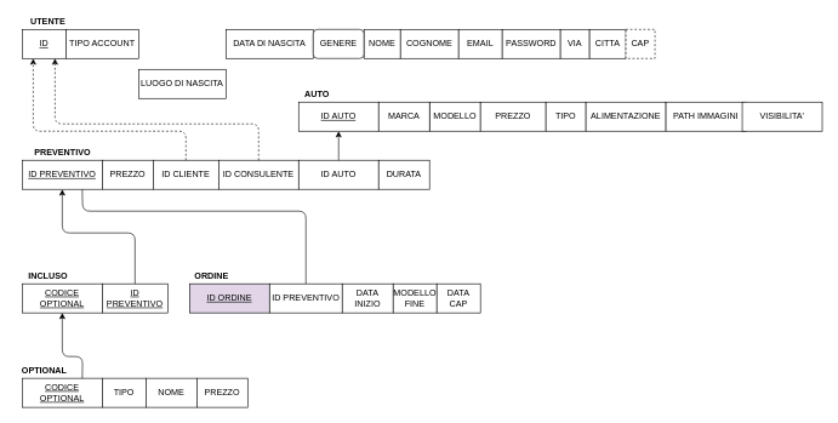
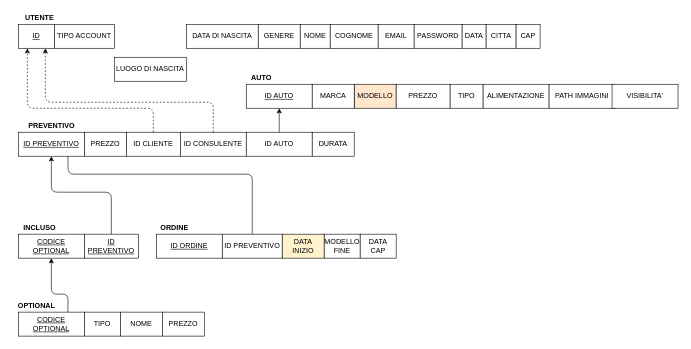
  <mxCell id="0" />
  <mxCell id="1" parent="0" />
  <mxCell id="2" value="&lt;u&gt;ID&lt;/u&gt;" style="rounded=0;whiteSpace=wrap;html=1;" parent="1" vertex="1"><mxGeometry x="30" y="40" width="60" height="40" as="geometry" /></mxCell>
  <mxCell id="3" value="TIPO ACCOUNT" style="rounded=0;whiteSpace=wrap;html=1;" parent="1" vertex="1"><mxGeometry x="90" y="40" width="100" height="40" as="geometry" /></mxCell>
  <mxCell id="4" value="&lt;b&gt;UTENTE&lt;/b&gt;" style="text;html=1;align=center;verticalAlign=middle;resizable=0;points=[];;autosize=1;" parent="1" vertex="1"><mxGeometry x="35" y="20" width="60" height="20" as="geometry" /></mxCell>
  <mxCell id="5" value="LUOGO DI NASCITA" style="rounded=0;whiteSpace=wrap;html=1;" parent="1" vertex="1"><mxGeometry x="190" y="95" width="120" height="40" as="geometry" /></mxCell>
  <mxCell id="6" value="DATA DI NASCITA" style="rounded=0;whiteSpace=wrap;html=1;" parent="1" vertex="1"><mxGeometry x="310" y="40" width="120" height="40" as="geometry" /></mxCell>
- <mxCell id="7" value="GENERE" style="whiteSpace=wrap;html=1;rounded=1;" parent="1" vertex="1"><mxGeometry x="430" y="40" width="70" height="40" as="geometry" /></mxCell>
+ <mxCell id="7" value="GENERE" style="rounded=0;whiteSpace=wrap;html=1;" parent="1" vertex="1"><mxGeometry x="430" y="40" width="70" height="40" as="geometry" /></mxCell>
  <mxCell id="8" value="NOME" style="rounded=0;whiteSpace=wrap;html=1;" parent="1" vertex="1"><mxGeometry x="500" y="40" width="50" height="40" as="geometry" /></mxCell>
  <mxCell id="9" value="COGNOME" style="rounded=0;whiteSpace=wrap;html=1;" parent="1" vertex="1"><mxGeometry x="550" y="40" width="80" height="40" as="geometry" /></mxCell>
  <mxCell id="10" value="EMAIL" style="rounded=0;whiteSpace=wrap;html=1;" parent="1" vertex="1"><mxGeometry x="630" y="40" width="60" height="40" as="geometry" /></mxCell>
  <mxCell id="11" value="PASSWORD" style="rounded=0;whiteSpace=wrap;html=1;" parent="1" vertex="1"><mxGeometry x="690" y="40" width="80" height="40" as="geometry" /></mxCell>
- <mxCell id="12" value="VIA" style="rounded=0;whiteSpace=wrap;html=1;" parent="1" vertex="1"><mxGeometry x="770" y="40" width="40" height="40" as="geometry" /></mxCell>
+ <mxCell id="12" value="DATA" style="rounded=0;whiteSpace=wrap;html=1;" parent="1" vertex="1"><mxGeometry x="770" y="40" width="40" height="40" as="geometry" /></mxCell>
  <mxCell id="13" value="CITTA" style="rounded=0;whiteSpace=wrap;html=1;" parent="1" vertex="1"><mxGeometry x="810" y="40" width="50" height="40" as="geometry" /></mxCell>
- <mxCell id="14" value="CAP" style="rounded=0;whiteSpace=wrap;html=1;dashed=1;" parent="1" vertex="1"><mxGeometry x="860" y="40" width="40" height="40" as="geometry" /></mxCell>
+ <mxCell id="14" value="CAP" style="rounded=0;whiteSpace=wrap;html=1;" parent="1" vertex="1"><mxGeometry x="860" y="40" width="40" height="40" as="geometry" /></mxCell>
  <mxCell id="15" value="&lt;u&gt;ID PREVENTIVO&lt;/u&gt;" style="rounded=0;whiteSpace=wrap;html=1;" parent="1" vertex="1"><mxGeometry x="30" y="220" width="110" height="40" as="geometry" /></mxCell>
  <mxCell id="16" value="PREZZO" style="rounded=0;whiteSpace=wrap;html=1;" parent="1" vertex="1"><mxGeometry x="140" y="220" width="70" height="40" as="geometry" /></mxCell>
  <mxCell id="17" value="&lt;b&gt;PREVENTIVO&lt;/b&gt;" style="text;html=1;align=center;verticalAlign=middle;resizable=0;points=[];;autosize=1;" parent="1" vertex="1"><mxGeometry x="40" y="200" width="90" height="20" as="geometry" /></mxCell>
  <mxCell id="18" value="ID CLIENTE" style="rounded=0;whiteSpace=wrap;html=1;" parent="1" vertex="1"><mxGeometry x="210" y="220" width="90" height="40" as="geometry" /></mxCell>
  <mxCell id="19" value="ID CONSULENTE" style="rounded=0;whiteSpace=wrap;html=1;" parent="1" vertex="1"><mxGeometry x="300" y="220" width="110" height="40" as="geometry" /></mxCell>
  <mxCell id="20" value="ID AUTO" style="rounded=0;whiteSpace=wrap;html=1;" parent="1" vertex="1"><mxGeometry x="410" y="220" width="110" height="40" as="geometry" /></mxCell>
  <mxCell id="21" value="" style="endArrow=classic;html=1;fillColor=#000000;exitX=0.5;exitY=0;exitDx=0;exitDy=0;entryX=0.25;entryY=1;entryDx=0;entryDy=0;endFill=1;dashed=1;" parent="1" source="18" target="2" edge="1"><mxGeometry width="50" height="50" relative="1" as="geometry"><mxPoint x="260" y="200" as="sourcePoint" /><mxPoint x="310" y="150" as="targetPoint" /><Array as="points"><mxPoint x="255" y="180" /><mxPoint x="45" y="180" /></Array></mxGeometry></mxCell>
  <mxCell id="22" value="" style="endArrow=classic;html=1;fillColor=#000000;exitX=0.5;exitY=0;exitDx=0;exitDy=0;entryX=0.75;entryY=1;entryDx=0;entryDy=0;endFill=1;dashed=1;" parent="1" source="19" target="2" edge="1"><mxGeometry width="50" height="50" relative="1" as="geometry"><mxPoint x="270" y="190" as="sourcePoint" /><mxPoint x="320" y="140" as="targetPoint" /><Array as="points"><mxPoint x="355" y="170" /><mxPoint x="75" y="170" /></Array></mxGeometry></mxCell>
  <mxCell id="23" value="&lt;u&gt;ID AUTO&lt;/u&gt;" style="rounded=0;whiteSpace=wrap;html=1;" parent="1" vertex="1"><mxGeometry x="410" y="140" width="110" height="40" as="geometry" /></mxCell>
- <mxCell id="24" value="MODELLO" style="rounded=0;whiteSpace=wrap;html=1;" parent="1" vertex="1"><mxGeometry x="590" y="140" width="70" height="40" as="geometry" /></mxCell>
+ <mxCell id="24" value="MODELLO" style="rounded=0;whiteSpace=wrap;html=1;fillColor=#ffe6cc;" parent="1" vertex="1"><mxGeometry x="590" y="140" width="70" height="40" as="geometry" /></mxCell>
  <mxCell id="25" value="&lt;b&gt;AUTO&lt;/b&gt;" style="text;html=1;align=center;verticalAlign=middle;resizable=0;points=[];;autosize=1;" parent="1" vertex="1"><mxGeometry x="410" y="120" width="50" height="20" as="geometry" /></mxCell>
  <mxCell id="26" value="PREZZO" style="rounded=0;whiteSpace=wrap;html=1;" parent="1" vertex="1"><mxGeometry x="660" y="140" width="90" height="40" as="geometry" /></mxCell>
  <mxCell id="27" value="TIPO" style="rounded=0;whiteSpace=wrap;html=1;" parent="1" vertex="1"><mxGeometry x="750" y="140" width="55" height="40" as="geometry" /></mxCell>
  <mxCell id="28" value="MARCA" style="rounded=0;whiteSpace=wrap;html=1;" parent="1" vertex="1"><mxGeometry x="520" y="140" width="70" height="40" as="geometry" /></mxCell>
  <mxCell id="29" value="ALIMENTAZIONE&lt;span style=&quot;color: rgba(0 , 0 , 0 , 0) ; font-family: monospace ; font-size: 0px&quot;&gt;%3CmxGraphModel%3E%3Croot%3E%3CmxCell%20id%3D%220%22%2F%3E%3CmxCell%20id%3D%221%22%20parent%3D%220%22%2F%3E%3CmxCell%20id%3D%222%22%20value%3D%22ANNO%20DI%20IMMATRICOLAZIONE%22%20style%3D%22rounded%3D0%3BwhiteSpace%3Dwrap%3Bhtml%3D1%3B%22%20vertex%3D%221%22%20parent%3D%221%22%3E%3CmxGeometry%20x%3D%221045%22%20y%3D%22140%22%20width%3D%22110%22%20height%3D%2240%22%20as%3D%22geometry%22%2F%3E%3C%2FmxCell%3E%3C%2Froot%3E%3C%2FmxGraphModel%3E&lt;/span&gt;" style="rounded=0;whiteSpace=wrap;html=1;" parent="1" vertex="1"><mxGeometry x="805" y="140" width="110" height="40" as="geometry" /></mxCell>
  <mxCell id="30" value="PATH IMMAGINI" style="rounded=0;whiteSpace=wrap;html=1;" parent="1" vertex="1"><mxGeometry x="915" y="140" width="110" height="40" as="geometry" /></mxCell>
  <mxCell id="31" value="&lt;u&gt;CODICE OPTIONAL&lt;/u&gt;" style="rounded=0;whiteSpace=wrap;html=1;" parent="1" vertex="1"><mxGeometry x="30" y="520" width="110" height="40" as="geometry" /></mxCell>
  <mxCell id="32" value="TIPO" style="rounded=0;whiteSpace=wrap;html=1;" parent="1" vertex="1"><mxGeometry x="140" y="520" width="60" height="40" as="geometry" /></mxCell>
  <mxCell id="33" value="NOME" style="rounded=0;whiteSpace=wrap;html=1;" parent="1" vertex="1"><mxGeometry x="200" y="520" width="70" height="40" as="geometry" /></mxCell>
  <mxCell id="34" value="PREZZO" style="rounded=0;whiteSpace=wrap;html=1;" parent="1" vertex="1"><mxGeometry x="270" y="520" width="70" height="40" as="geometry" /></mxCell>
  <mxCell id="35" value="&lt;b&gt;OPTIONAL&lt;/b&gt;" style="text;html=1;align=center;verticalAlign=middle;resizable=0;points=[];;autosize=1;" parent="1" vertex="1"><mxGeometry x="20" y="500" width="80" height="20" as="geometry" /></mxCell>
  <mxCell id="36" value="&lt;u&gt;CODICE OPTIONAL&lt;/u&gt;" style="rounded=0;whiteSpace=wrap;html=1;" parent="1" vertex="1"><mxGeometry x="30" y="390" width="110" height="40" as="geometry" /></mxCell>
  <mxCell id="37" value="ID PREVENTIVO" style="rounded=0;whiteSpace=wrap;html=1;fontStyle=4" parent="1" vertex="1"><mxGeometry x="140" y="390" width="90" height="40" as="geometry" /></mxCell>
  <mxCell id="38" value="&lt;b&gt;INCLUSO&lt;/b&gt;" style="text;html=1;align=center;verticalAlign=middle;resizable=0;points=[];;autosize=1;" parent="1" vertex="1"><mxGeometry x="30" y="370" width="70" height="20" as="geometry" /></mxCell>
  <mxCell id="39" value="" style="endArrow=classic;html=1;fillColor=#000000;exitX=0.5;exitY=0;exitDx=0;exitDy=0;entryX=0.5;entryY=1;entryDx=0;entryDy=0;endFill=1;" parent="1" source="37" target="15" edge="1"><mxGeometry width="50" height="50" relative="1" as="geometry"><mxPoint x="140" y="400" as="sourcePoint" /><mxPoint x="190" y="350" as="targetPoint" /><Array as="points"><mxPoint x="185" y="320" /><mxPoint x="85" y="320" /></Array></mxGeometry></mxCell>
  <mxCell id="40" value="" style="endArrow=classic;html=1;fillColor=#000000;exitX=0.75;exitY=0;exitDx=0;exitDy=0;entryX=0.5;entryY=1;entryDx=0;entryDy=0;endFill=1;" parent="1" source="31" target="36" edge="1"><mxGeometry width="50" height="50" relative="1" as="geometry"><mxPoint x="110" y="480" as="sourcePoint" /><mxPoint x="160" y="430" as="targetPoint" /><Array as="points"><mxPoint x="113" y="490" /><mxPoint x="85" y="490" /></Array></mxGeometry></mxCell>
- <mxCell id="41" value="&lt;u&gt;ID ORDINE&lt;/u&gt;" style="rounded=0;whiteSpace=wrap;html=1;fillColor=#e1d5e7;" parent="1" vertex="1"><mxGeometry x="260" y="390" width="110" height="40" as="geometry" /></mxCell>
+ <mxCell id="41" value="&lt;u&gt;ID ORDINE&lt;/u&gt;" style="rounded=0;whiteSpace=wrap;html=1;" parent="1" vertex="1"><mxGeometry x="260" y="390" width="110" height="40" as="geometry" /></mxCell>
  <mxCell id="42" value="ID PREVENTIVO" style="rounded=0;whiteSpace=wrap;html=1;fontStyle=0" parent="1" vertex="1"><mxGeometry x="370" y="390" width="100" height="40" as="geometry" /></mxCell>
- <mxCell id="43" value="DATA INIZIO" style="rounded=0;whiteSpace=wrap;html=1;" parent="1" vertex="1"><mxGeometry x="470" y="390" width="70" height="40" as="geometry" /></mxCell>
+ <mxCell id="43" value="DATA INIZIO" style="rounded=0;whiteSpace=wrap;html=1;fillColor=#fff2cc;" parent="1" vertex="1"><mxGeometry x="470" y="390" width="70" height="40" as="geometry" /></mxCell>
  <mxCell id="44" value="MODELLO FINE" style="rounded=0;whiteSpace=wrap;html=1;" parent="1" vertex="1"><mxGeometry x="540" y="390" width="60" height="40" as="geometry" /></mxCell>
  <mxCell id="45" value="&lt;b&gt;ORDINE&lt;/b&gt;" style="text;html=1;align=center;verticalAlign=middle;resizable=0;points=[];;autosize=1;" parent="1" vertex="1"><mxGeometry x="260" y="370" width="60" height="20" as="geometry" /></mxCell>
  <mxCell id="46" value="" style="endArrow=none;html=1;fillColor=#000000;exitX=0.5;exitY=0;exitDx=0;exitDy=0;entryX=0.75;entryY=1;entryDx=0;entryDy=0;" parent="1" source="42" target="15" edge="1"><mxGeometry width="50" height="50" relative="1" as="geometry"><mxPoint x="490" y="320" as="sourcePoint" /><mxPoint x="540" y="270" as="targetPoint" /><Array as="points"><mxPoint x="420" y="290" /><mxPoint x="113" y="290" /></Array></mxGeometry></mxCell>
  <mxCell id="47" value="" style="endArrow=classic;html=1;fillColor=#000000;exitX=0.5;exitY=0;exitDx=0;exitDy=0;entryX=0.5;entryY=1;entryDx=0;entryDy=0;endFill=1;" parent="1" source="20" target="23" edge="1"><mxGeometry width="50" height="50" relative="1" as="geometry"><mxPoint x="590" y="260" as="sourcePoint" /><mxPoint x="640" y="210" as="targetPoint" /></mxGeometry></mxCell>
  <mxCell id="48" value="DATA&lt;br&gt;CAP" style="rounded=0;whiteSpace=wrap;html=1;" parent="1" vertex="1"><mxGeometry x="600" y="390" width="60" height="40" as="geometry" /></mxCell>
  <mxCell id="49" value="VISIBILITA'" style="rounded=0;whiteSpace=wrap;html=1;" parent="1" vertex="1"><mxGeometry x="1020" y="140" width="110" height="40" as="geometry" /></mxCell>
  <mxCell id="50" value="DURATA" style="rounded=0;whiteSpace=wrap;html=1;" vertex="1" parent="1"><mxGeometry x="520" y="220" width="70" height="40" as="geometry" /></mxCell>
